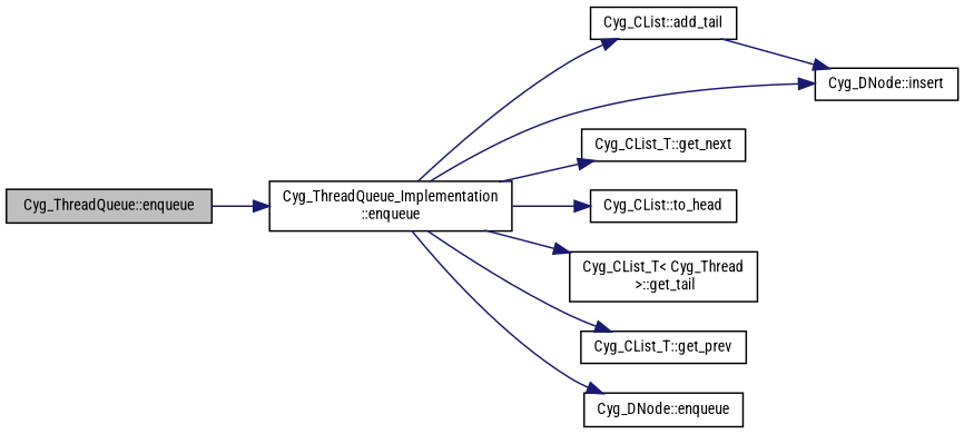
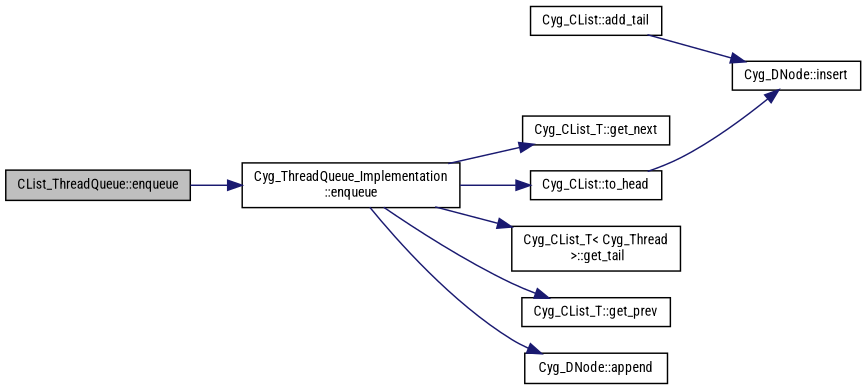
  digraph {
    fontname="Roboto Condensed"
    rankdir=LR
    node [color=black fillcolor=white fontname="Roboto Condensed" fontsize=10 shape=record style=filled]
    edge [color=midnightblue fontname="Roboto Condensed" fontsize=10 labelfontname=Helvetica labelfontsize=10 style=solid]
-   n1 [fillcolor=grey75 fontcolor=black height=0.2 label="Cyg_ThreadQueue::enqueue" width=0.4]
+   n1 [fillcolor=grey75 fontcolor=black height=0.2 label="CList_ThreadQueue::enqueue" width=0.4]
    n2 [height=0.2 label="Cyg_ThreadQueue_Implementation\l::enqueue" width=0.4]
    n3 [height=0.2 label="Cyg_CList::add_tail" width=0.4]
    n4 [height=0.2 label="Cyg_DNode::insert" width=0.4]
    n5 [height=0.2 label="Cyg_CList_T::get_next" width=0.4]
    n6 [height=0.2 label="Cyg_CList::to_head" width=0.4]
    n7 [height=0.2 label="Cyg_CList_T\< Cyg_Thread\l \>::get_tail" width=0.4]
    n8 [height=0.2 label="Cyg_CList_T::get_prev" width=0.4]
-   n9 [height=0.2 label="Cyg_DNode::enqueue" width=0.4]
+   n9 [height=0.2 label="Cyg_DNode::append" width=0.4]
    n1 -> n2
-   n2 -> n3
-   n2 -> n4
+   n6 -> n4
    n2 -> n5
    n2 -> n6
    n2 -> n7
    n2 -> n8
    n2 -> n9
    n3 -> n4
  }
